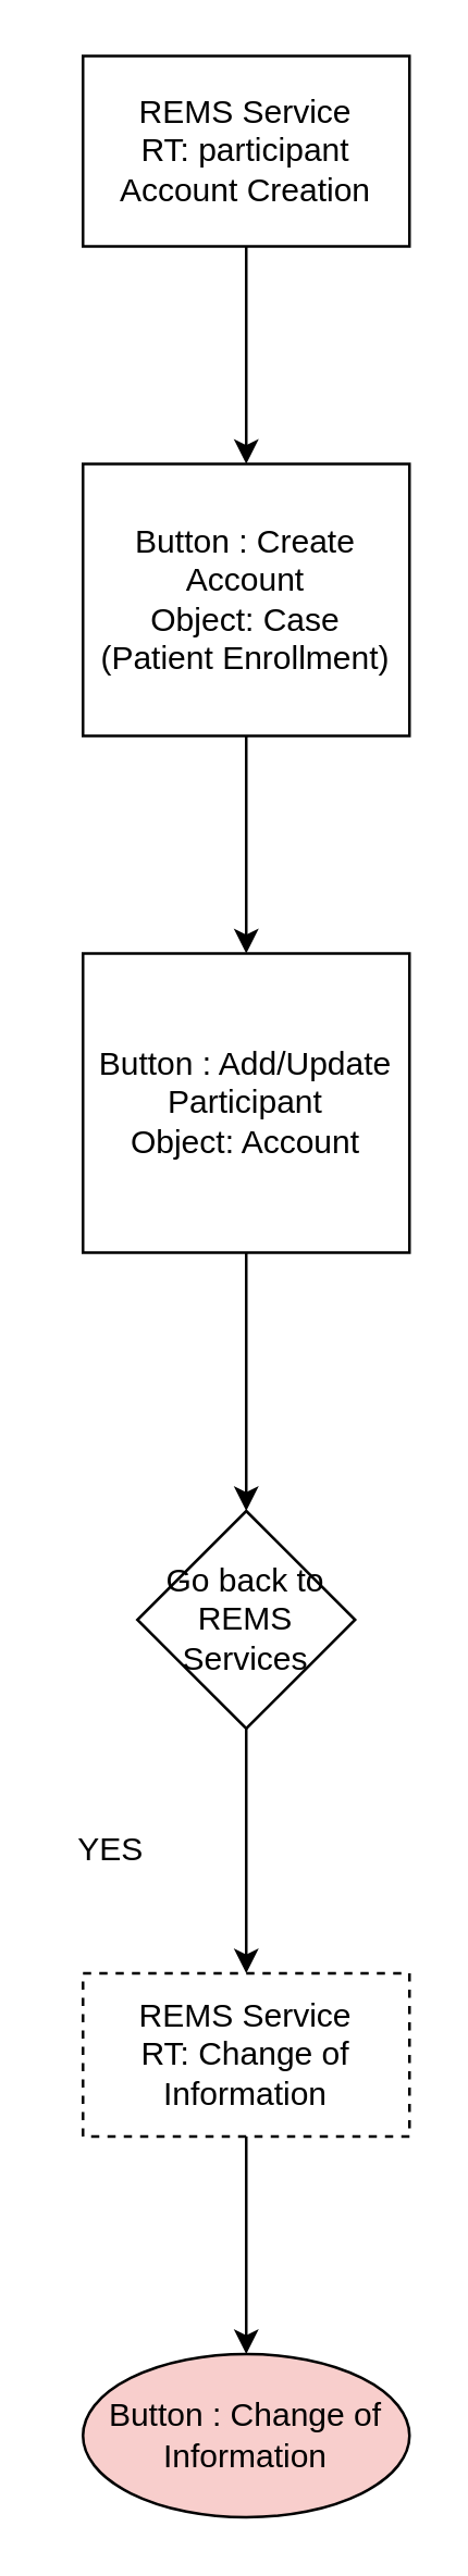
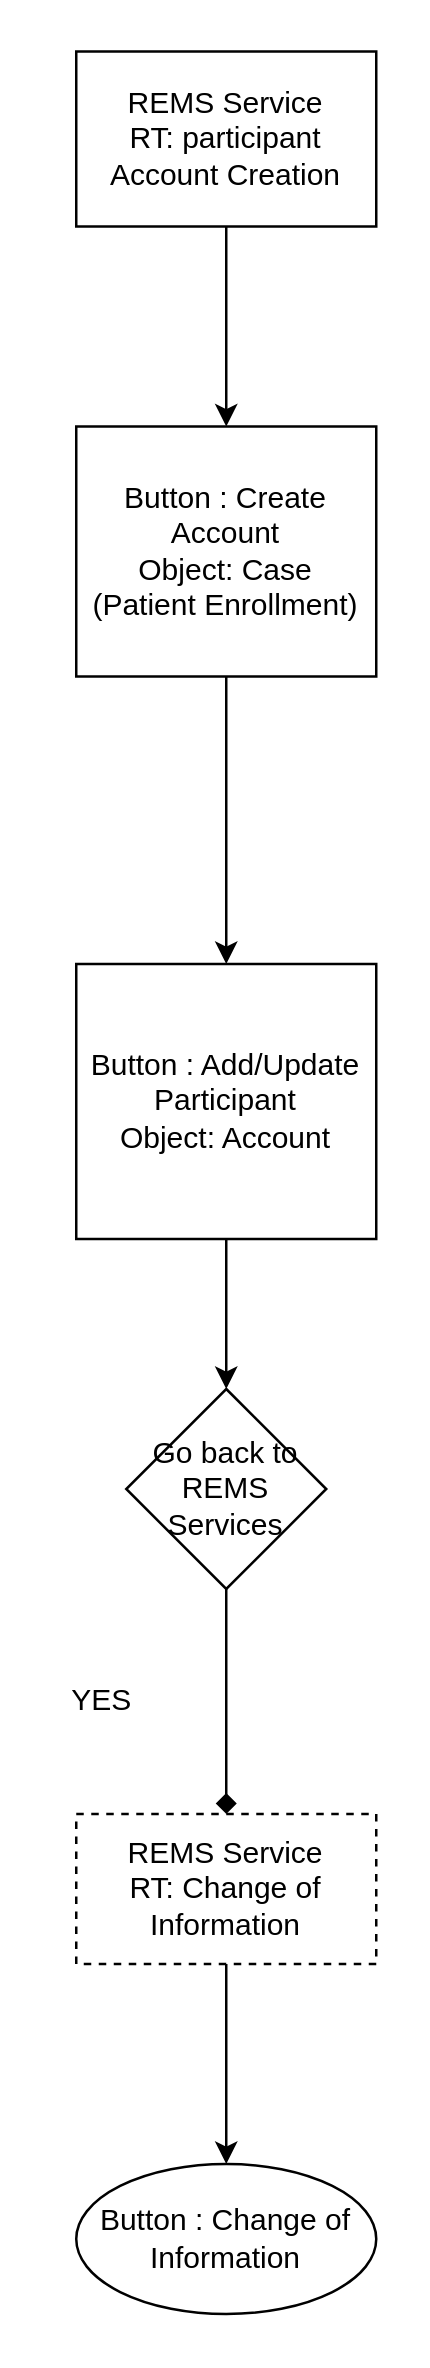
  <mxCell id="0" />
  <mxCell id="1" parent="0" />
  <mxCell id="2" value="" style="edgeStyle=orthogonalEdgeStyle;rounded=0;orthogonalLoop=1;jettySize=auto;html=1;" edge="1" parent="1" source="3" target="5"><mxGeometry relative="1" as="geometry" /></mxCell>
  <mxCell id="3" value="REMS Service&lt;br&gt;RT: participant Account Creation" style="rounded=0;whiteSpace=wrap;html=1;" vertex="1" parent="1"><mxGeometry x="30" y="20" width="120" height="70" as="geometry" /></mxCell>
  <mxCell id="4" value="" style="edgeStyle=orthogonalEdgeStyle;rounded=0;orthogonalLoop=1;jettySize=auto;html=1;" edge="1" parent="1" source="5" target="7"><mxGeometry relative="1" as="geometry" /></mxCell>
  <mxCell id="5" value="Button : Create Account&lt;br&gt;Object: Case&lt;br&gt;(Patient Enrollment)&lt;br&gt;" style="rounded=0;whiteSpace=wrap;html=1;" vertex="1" parent="1"><mxGeometry x="30" y="170" width="120" height="100" as="geometry" /></mxCell>
  <mxCell id="6" value="" style="edgeStyle=orthogonalEdgeStyle;rounded=0;orthogonalLoop=1;jettySize=auto;html=1;" edge="1" parent="1" source="7" target="9"><mxGeometry relative="1" as="geometry" /></mxCell>
- <mxCell id="7" value="Button : Add/Update Participant&lt;br&gt;Object: Account&lt;br&gt;" style="rounded=0;whiteSpace=wrap;html=1;" vertex="1" parent="1"><mxGeometry x="30" y="350" width="120" height="110" as="geometry" /></mxCell>
- <mxCell id="8" value="" style="edgeStyle=orthogonalEdgeStyle;rounded=0;orthogonalLoop=1;jettySize=auto;html=1;" edge="1" parent="1" source="9" target="11"><mxGeometry relative="1" as="geometry" /></mxCell>
+ <mxCell id="7" value="Button : Add/Update Participant&lt;br&gt;Object: Account&lt;br&gt;" style="rounded=0;whiteSpace=wrap;html=1;" vertex="1" parent="1"><mxGeometry x="30" y="385" width="120" height="110" as="geometry" /></mxCell>
+ <mxCell id="8" value="" style="edgeStyle=orthogonalEdgeStyle;rounded=0;orthogonalLoop=1;jettySize=auto;html=1;endArrow=diamond;" edge="1" parent="1" source="9" target="11"><mxGeometry relative="1" as="geometry" /></mxCell>
  <mxCell id="9" value="Go back to REMS Services" style="rhombus;whiteSpace=wrap;html=1;rounded=0;" vertex="1" parent="1"><mxGeometry x="50" y="555" width="80" height="80" as="geometry" /></mxCell>
  <mxCell id="10" value="" style="edgeStyle=orthogonalEdgeStyle;rounded=0;orthogonalLoop=1;jettySize=auto;html=1;" edge="1" parent="1" source="11" target="13"><mxGeometry relative="1" as="geometry" /></mxCell>
  <mxCell id="11" value="&lt;span style=&quot;&quot;&gt;REMS Service&lt;/span&gt;&lt;br style=&quot;&quot;&gt;&lt;span style=&quot;&quot;&gt;RT: Change of Information&lt;/span&gt;" style="whiteSpace=wrap;html=1;rounded=0;dashed=1;" vertex="1" parent="1"><mxGeometry x="30" y="725" width="120" height="60" as="geometry" /></mxCell>
  <mxCell id="12" value="YES" style="text;html=1;align=center;verticalAlign=middle;resizable=0;points=[];autosize=1;strokeColor=none;fillColor=none;" vertex="1" parent="1"><mxGeometry x="20" y="670" width="40" height="20" as="geometry" /></mxCell>
- <mxCell id="13" value="Button : Change of Information" style="ellipse;whiteSpace=wrap;html=1;rounded=0;fillColor=#f8cecc;" vertex="1" parent="1"><mxGeometry x="30" y="865" width="120" height="60" as="geometry" /></mxCell>
+ <mxCell id="13" value="Button : Change of Information" style="ellipse;whiteSpace=wrap;html=1;rounded=0;" vertex="1" parent="1"><mxGeometry x="30" y="865" width="120" height="60" as="geometry" /></mxCell>
